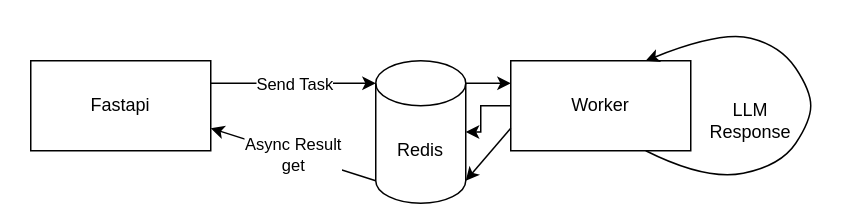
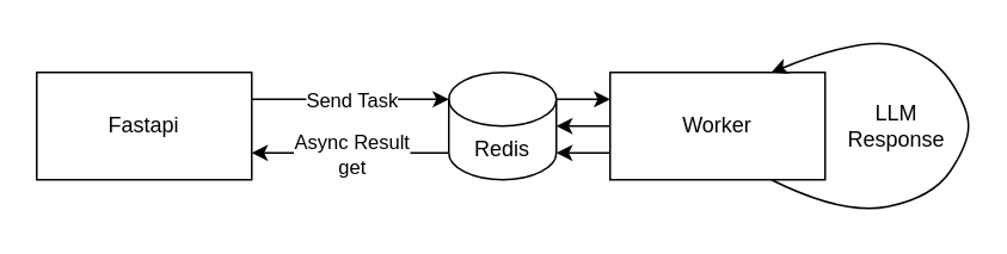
  <mxCell id="0" />
  <mxCell id="1" parent="0" />
  <mxCell id="2" value="Fastapi" style="whiteSpace=wrap;html=1;rounded=0;" vertex="1" parent="1"><mxGeometry x="20" y="40" width="120" height="60" as="geometry" /></mxCell>
  <mxCell id="3" value="" style="edgeStyle=orthogonalEdgeStyle;rounded=0;orthogonalLoop=1;jettySize=auto;html=1;" edge="1" parent="1" source="4" target="5"><mxGeometry relative="1" as="geometry" /></mxCell>
  <mxCell id="4" value="Worker" style="whiteSpace=wrap;html=1;rounded=0;" vertex="1" parent="1"><mxGeometry x="340" y="40" width="120" height="60" as="geometry" /></mxCell>
- <mxCell id="5" value="Redis" style="shape=cylinder3;whiteSpace=wrap;html=1;boundedLbl=1;backgroundOutline=1;size=15;" vertex="1" parent="1"><mxGeometry x="250" y="40" width="60" height="95" as="geometry" /></mxCell>
+ <mxCell id="5" value="Redis" style="shape=cylinder3;whiteSpace=wrap;html=1;boundedLbl=1;backgroundOutline=1;size=15;" vertex="1" parent="1"><mxGeometry x="250" y="40" width="60" height="60" as="geometry" /></mxCell>
  <mxCell id="6" value="" style="curved=1;endArrow=classic;html=1;rounded=0;exitX=0.75;exitY=1;exitDx=0;exitDy=0;entryX=0.75;entryY=0;entryDx=0;entryDy=0;" edge="1" parent="1" source="4" target="4"><mxGeometry width="50" height="50" relative="1" as="geometry"><mxPoint x="560" y="95" as="sourcePoint" /><mxPoint x="610" y="45" as="targetPoint" /><Array as="points"><mxPoint x="470" y="120" /><mxPoint x="520" y="110" /><mxPoint x="540" y="80" /><mxPoint x="540" y="60" /><mxPoint x="520" y="30" /><mxPoint x="480" y="20" /></Array></mxGeometry></mxCell>
- <mxCell id="7" value="LLM Response" style="text;html=1;strokeColor=none;fillColor=none;align=center;verticalAlign=middle;whiteSpace=wrap;rounded=0;" vertex="1" parent="1"><mxGeometry x="470" y="60" width="60" height="40" as="geometry" /></mxCell>
+ <mxCell id="7" value="LLM Response" style="text;html=1;strokeColor=none;fillColor=none;align=center;verticalAlign=middle;whiteSpace=wrap;rounded=0;" vertex="1" parent="1"><mxGeometry x="470" y="50" width="60" height="40" as="geometry" /></mxCell>
  <mxCell id="8" value="" style="endArrow=classic;html=1;rounded=0;exitX=1;exitY=0.25;exitDx=0;exitDy=0;entryX=0;entryY=0;entryDx=0;entryDy=15;entryPerimeter=0;" edge="1" parent="1" source="2" target="5"><mxGeometry relative="1" as="geometry"><mxPoint x="490" y="190" as="sourcePoint" /><mxPoint x="230" y="50" as="targetPoint" /></mxGeometry></mxCell>
  <mxCell id="9" value="Send Task" style="edgeLabel;resizable=0;html=1;align=center;verticalAlign=middle;" connectable="0" vertex="1" parent="8"><mxGeometry relative="1" as="geometry" /></mxCell>
  <mxCell id="10" value="" style="endArrow=classic;html=1;rounded=0;exitX=0;exitY=1;exitDx=0;exitDy=-15;entryX=1;entryY=0.75;entryDx=0;entryDy=0;exitPerimeter=0;" edge="1" parent="1" source="5" target="2"><mxGeometry relative="1" as="geometry"><mxPoint x="150" y="65" as="sourcePoint" /><mxPoint x="246" y="66" as="targetPoint" /></mxGeometry></mxCell>
  <mxCell id="11" value="Async Result&lt;br&gt;get" style="edgeLabel;resizable=0;html=1;align=center;verticalAlign=middle;" connectable="0" vertex="1" parent="10"><mxGeometry relative="1" as="geometry" /></mxCell>
  <mxCell id="12" value="" style="endArrow=classic;html=1;rounded=0;exitX=0;exitY=0.75;exitDx=0;exitDy=0;entryX=1;entryY=1;entryDx=0;entryDy=-15;entryPerimeter=0;" edge="1" parent="1" source="4" target="5"><mxGeometry relative="1" as="geometry"><mxPoint x="250" y="95" as="sourcePoint" /><mxPoint x="150" y="95" as="targetPoint" /></mxGeometry></mxCell>
  <mxCell id="13" value="" style="endArrow=classic;html=1;rounded=0;exitX=1;exitY=0;exitDx=0;exitDy=15;entryX=0;entryY=0.25;entryDx=0;entryDy=0;exitPerimeter=0;" edge="1" parent="1" source="5" target="4"><mxGeometry relative="1" as="geometry"><mxPoint x="150" y="65" as="sourcePoint" /><mxPoint x="250" y="65" as="targetPoint" /></mxGeometry></mxCell>
